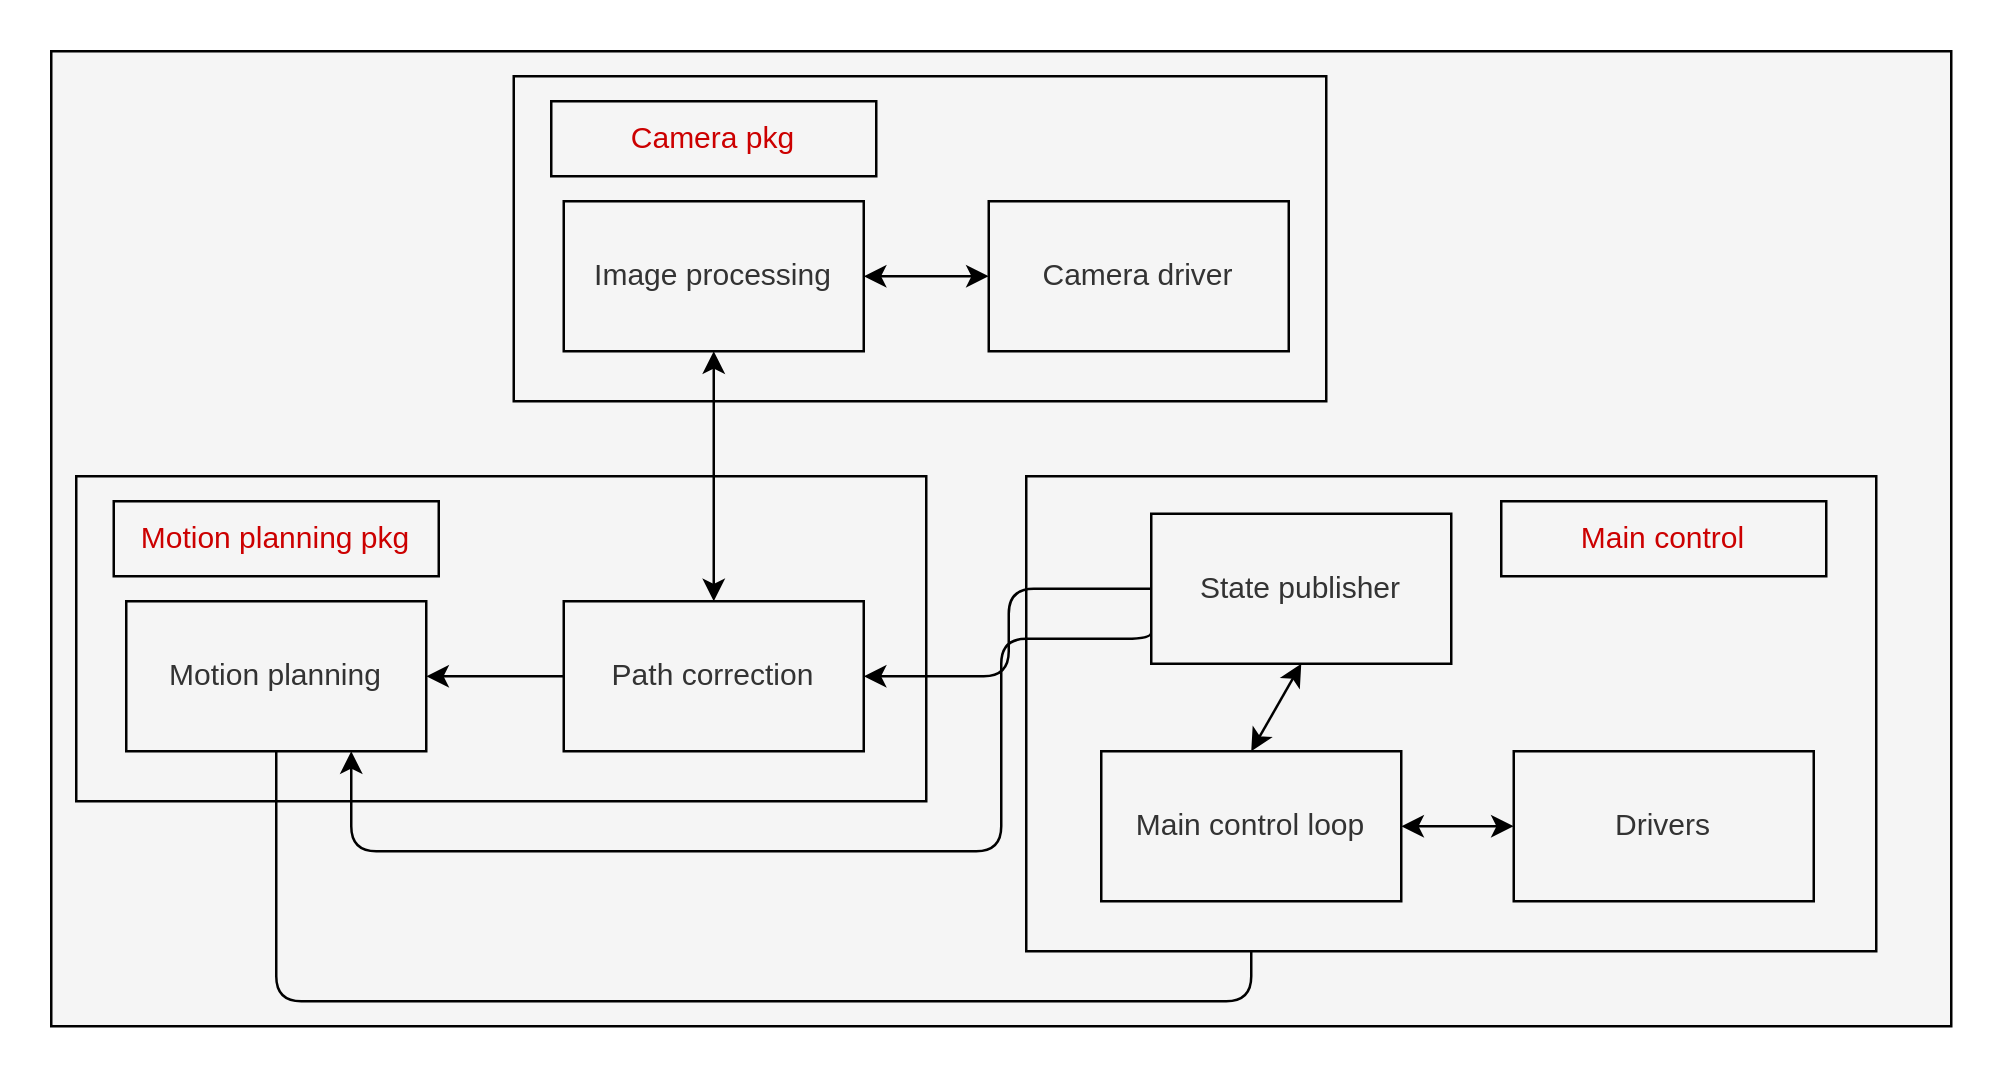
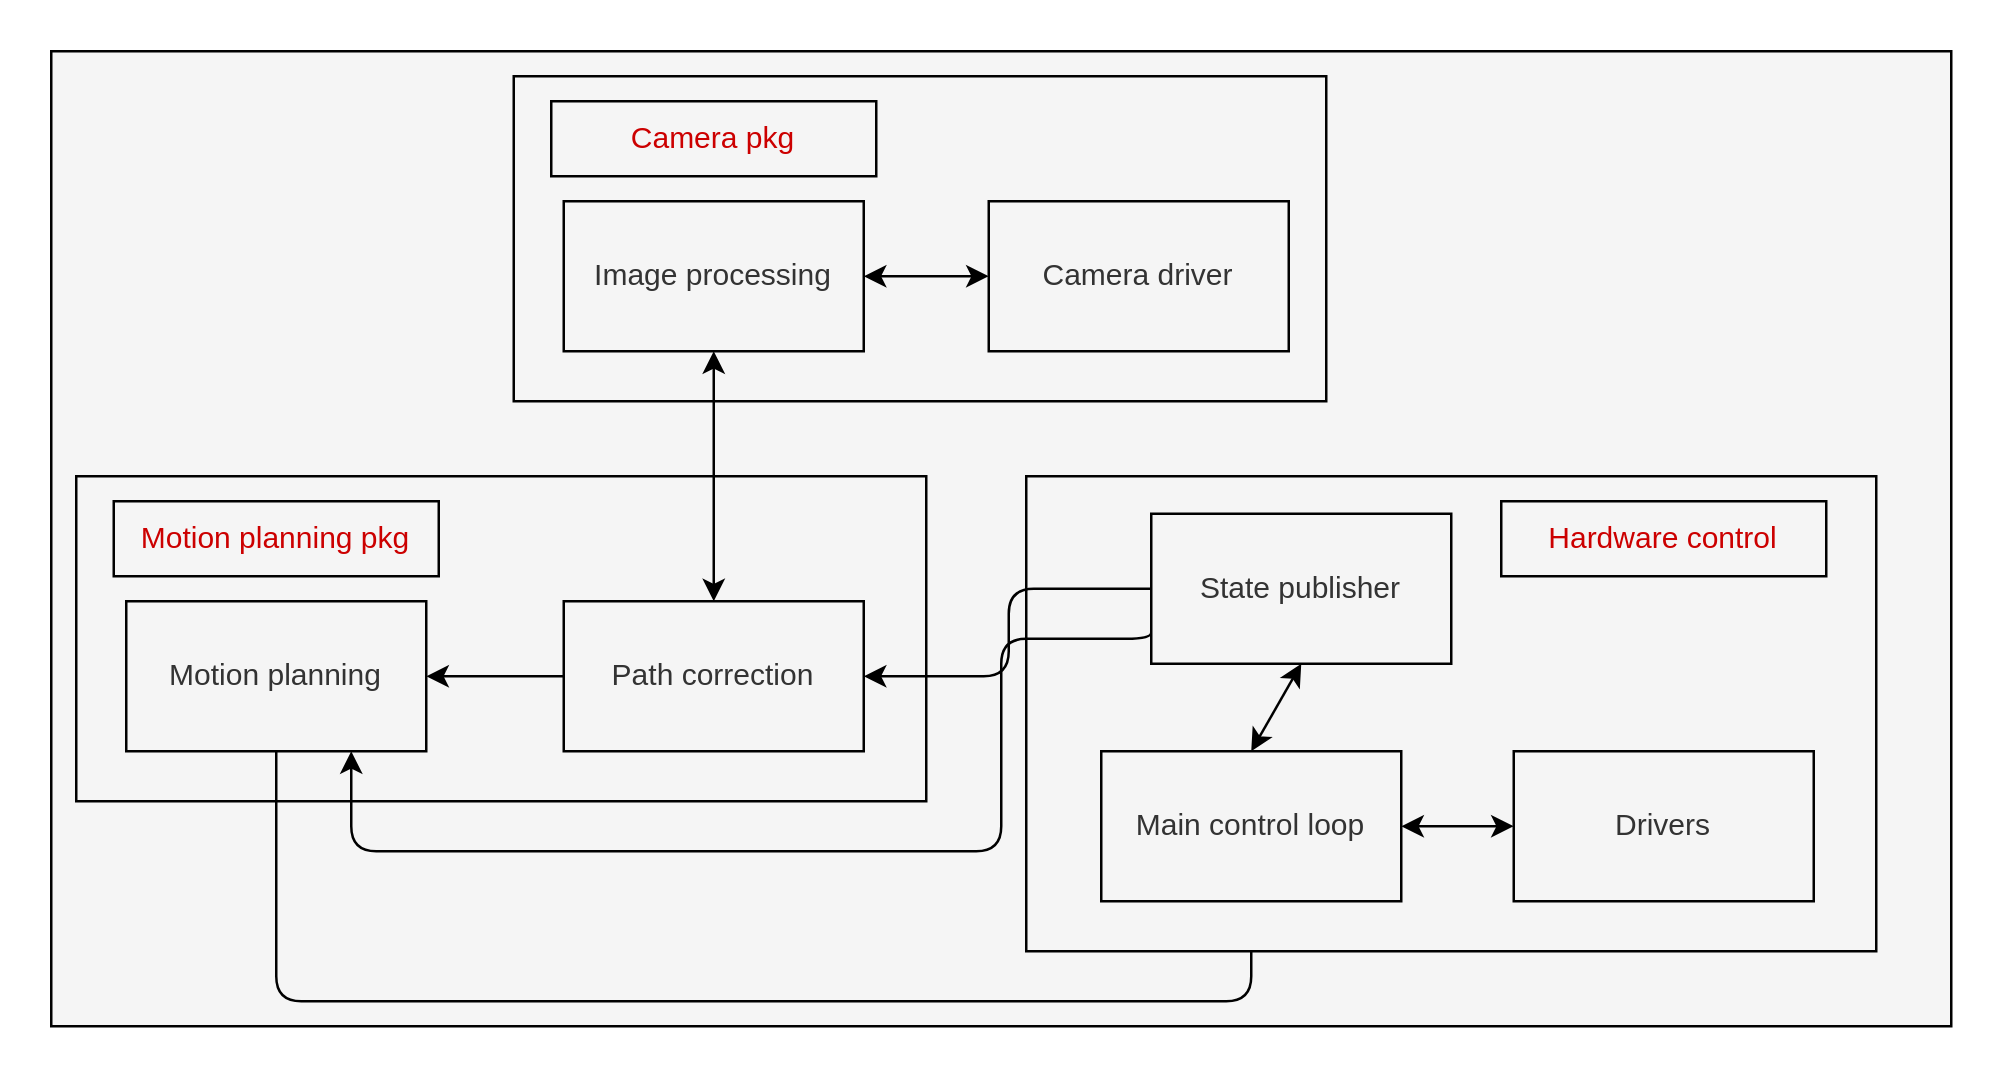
  <mxCell id="0" />
  <mxCell id="1" parent="0" />
  <mxCell id="2" value="" style="rounded=0;whiteSpace=wrap;html=1;shadow=0;sketch=0;comic=0;labelBackgroundColor=none;fillColor=#f5f5f5;fontColor=#333333;strokeColor=#000000;" parent="1" vertex="1"><mxGeometry x="20" y="20" width="760" height="390" as="geometry" /></mxCell>
  <mxCell id="3" value="" style="rounded=0;whiteSpace=wrap;html=1;shadow=0;sketch=0;comic=0;labelBackgroundColor=none;fillColor=#f5f5f5;fontColor=#333333;strokeColor=#000000;" parent="1" vertex="1"><mxGeometry x="205" y="30" width="325" height="130" as="geometry" /></mxCell>
  <mxCell id="4" value="Camera driver" style="rounded=0;whiteSpace=wrap;html=1;shadow=0;sketch=0;comic=0;labelBackgroundColor=none;fillColor=#f5f5f5;fontColor=#333333;strokeColor=#000000;" parent="1" vertex="1"><mxGeometry x="395" y="80" width="120" height="60" as="geometry" /></mxCell>
  <mxCell id="5" value="Image processing" style="rounded=0;whiteSpace=wrap;html=1;shadow=0;sketch=0;comic=0;labelBackgroundColor=none;fillColor=#f5f5f5;fontColor=#333333;strokeColor=#000000;" parent="1" vertex="1"><mxGeometry x="225" y="80" width="120" height="60" as="geometry" /></mxCell>
  <mxCell id="6" style="edgeStyle=none;html=1;fontColor=default;shadow=0;sketch=0;comic=0;labelBackgroundColor=none;fillColor=#f5f5f5;strokeColor=#000000;" parent="1" source="7" edge="1"><mxGeometry relative="1" as="geometry"><mxPoint x="200" y="320" as="targetPoint" /></mxGeometry></mxCell>
  <mxCell id="7" value="" style="rounded=0;whiteSpace=wrap;html=1;shadow=0;sketch=0;comic=0;labelBackgroundColor=none;fillColor=#f5f5f5;fontColor=#333333;strokeColor=#000000;" parent="1" vertex="1"><mxGeometry x="30" y="190" width="340" height="130" as="geometry" /></mxCell>
  <mxCell id="8" value="Path correction" style="rounded=0;whiteSpace=wrap;html=1;shadow=0;sketch=0;comic=0;labelBackgroundColor=none;fillColor=#f5f5f5;fontColor=#333333;strokeColor=#000000;" parent="1" vertex="1"><mxGeometry x="225" y="240" width="120" height="60" as="geometry" /></mxCell>
  <mxCell id="9" style="edgeStyle=orthogonalEdgeStyle;html=1;exitX=0.5;exitY=1;exitDx=0;exitDy=0;entryX=0.5;entryY=1;entryDx=0;entryDy=0;strokeColor=#000000;" parent="1" source="10" target="12" edge="1"><mxGeometry relative="1" as="geometry"><Array as="points"><mxPoint x="110" y="400" /><mxPoint x="500" y="400" /></Array></mxGeometry></mxCell>
  <mxCell id="10" value="Motion planning" style="rounded=0;whiteSpace=wrap;html=1;shadow=0;sketch=0;comic=0;labelBackgroundColor=none;fillColor=#f5f5f5;fontColor=#333333;strokeColor=#000000;" parent="1" vertex="1"><mxGeometry x="50" y="240" width="120" height="60" as="geometry" /></mxCell>
  <mxCell id="11" value="" style="rounded=0;whiteSpace=wrap;html=1;shadow=0;sketch=0;comic=0;labelBackgroundColor=none;fillColor=#f5f5f5;fontColor=#333333;strokeColor=#000000;" parent="1" vertex="1"><mxGeometry x="410" y="190" width="340" height="190" as="geometry" /></mxCell>
  <mxCell id="12" value="Main control loop" style="rounded=0;whiteSpace=wrap;html=1;shadow=0;sketch=0;comic=0;labelBackgroundColor=none;fillColor=#f5f5f5;fontColor=#333333;strokeColor=#000000;" parent="1" vertex="1"><mxGeometry x="440" y="300" width="120" height="60" as="geometry" /></mxCell>
  <mxCell id="13" style="edgeStyle=elbowEdgeStyle;comic=0;sketch=0;html=1;shadow=0;labelBackgroundColor=none;fontColor=default;fillColor=#f5f5f5;strokeColor=#000000;" parent="1" source="15" target="8" edge="1"><mxGeometry relative="1" as="geometry" /></mxCell>
  <mxCell id="14" style="edgeStyle=orthogonalEdgeStyle;html=1;exitX=0;exitY=0.75;exitDx=0;exitDy=0;entryX=0.75;entryY=1;entryDx=0;entryDy=0;strokeColor=#000000;" parent="1" source="15" target="10" edge="1"><mxGeometry relative="1" as="geometry"><Array as="points"><mxPoint x="400" y="255" /><mxPoint x="400" y="340" /><mxPoint x="140" y="340" /></Array></mxGeometry></mxCell>
  <mxCell id="15" value="State publisher" style="rounded=0;whiteSpace=wrap;html=1;shadow=0;sketch=0;comic=0;labelBackgroundColor=none;fillColor=#f5f5f5;fontColor=#333333;strokeColor=#000000;" parent="1" vertex="1"><mxGeometry x="460" y="205" width="120" height="60" as="geometry" /></mxCell>
  <mxCell id="16" value="&lt;font color=&quot;#cc0000&quot;&gt;Motion planning pkg&lt;/font&gt;" style="text;html=1;align=center;verticalAlign=middle;whiteSpace=wrap;rounded=0;shadow=0;sketch=0;comic=0;labelBackgroundColor=none;fillColor=#f5f5f5;fontColor=#333333;strokeColor=#000000;" parent="1" vertex="1"><mxGeometry x="45" y="200" width="130" height="30" as="geometry" /></mxCell>
- <mxCell id="17" value="&lt;font color=&quot;#cc0000&quot;&gt;Main control&lt;/font&gt;" style="text;html=1;align=center;verticalAlign=middle;whiteSpace=wrap;rounded=0;shadow=0;sketch=0;comic=0;labelBackgroundColor=none;fillColor=#f5f5f5;fontColor=#333333;strokeColor=#000000;" parent="1" vertex="1"><mxGeometry x="600" y="200" width="130" height="30" as="geometry" /></mxCell>
+ <mxCell id="17" value="&lt;font color=&quot;#cc0000&quot;&gt;Hardware control&lt;/font&gt;" style="text;html=1;align=center;verticalAlign=middle;whiteSpace=wrap;rounded=0;shadow=0;sketch=0;comic=0;labelBackgroundColor=none;fillColor=#f5f5f5;fontColor=#333333;strokeColor=#000000;" parent="1" vertex="1"><mxGeometry x="600" y="200" width="130" height="30" as="geometry" /></mxCell>
  <mxCell id="18" value="&lt;font color=&quot;#cc0000&quot;&gt;Camera pkg&lt;/font&gt;" style="text;html=1;align=center;verticalAlign=middle;whiteSpace=wrap;rounded=0;shadow=0;sketch=0;comic=0;labelBackgroundColor=none;fillColor=#f5f5f5;fontColor=#333333;strokeColor=#000000;" parent="1" vertex="1"><mxGeometry x="220" y="40" width="130" height="30" as="geometry" /></mxCell>
  <mxCell id="19" value="Drivers" style="rounded=0;whiteSpace=wrap;html=1;shadow=0;sketch=0;comic=0;labelBackgroundColor=none;fillColor=#f5f5f5;fontColor=#333333;strokeColor=#000000;" parent="1" vertex="1"><mxGeometry x="605" y="300" width="120" height="60" as="geometry" /></mxCell>
  <mxCell id="20" value="" style="endArrow=classic;html=1;fontColor=default;exitX=0;exitY=0.5;exitDx=0;exitDy=0;entryX=1;entryY=0.5;entryDx=0;entryDy=0;shadow=0;sketch=0;comic=0;labelBackgroundColor=none;fillColor=#f5f5f5;strokeColor=#000000;" parent="1" source="8" target="10" edge="1"><mxGeometry width="50" height="50" relative="1" as="geometry"><mxPoint x="400" y="460" as="sourcePoint" /><mxPoint x="450" y="410" as="targetPoint" /></mxGeometry></mxCell>
  <mxCell id="21" value="" style="endArrow=classic;startArrow=classic;html=1;fontColor=default;exitX=0;exitY=0.5;exitDx=0;exitDy=0;entryX=1;entryY=0.5;entryDx=0;entryDy=0;shadow=0;sketch=0;comic=0;labelBackgroundColor=none;fillColor=#f5f5f5;strokeColor=#000000;" parent="1" source="19" target="12" edge="1"><mxGeometry width="50" height="50" relative="1" as="geometry"><mxPoint x="400" y="460" as="sourcePoint" /><mxPoint x="450" y="410" as="targetPoint" /></mxGeometry></mxCell>
  <mxCell id="22" value="" style="endArrow=classic;startArrow=classic;html=1;fontColor=default;exitX=0.5;exitY=0;exitDx=0;exitDy=0;entryX=0.5;entryY=1;entryDx=0;entryDy=0;shadow=0;sketch=0;comic=0;labelBackgroundColor=none;fillColor=#f5f5f5;strokeColor=#000000;" parent="1" source="12" target="15" edge="1"><mxGeometry width="50" height="50" relative="1" as="geometry"><mxPoint x="400" y="460" as="sourcePoint" /><mxPoint x="450" y="410" as="targetPoint" /></mxGeometry></mxCell>
  <mxCell id="23" value="" style="endArrow=classic;startArrow=classic;html=1;fontColor=default;exitX=1;exitY=0.5;exitDx=0;exitDy=0;entryX=0;entryY=0.5;entryDx=0;entryDy=0;shadow=0;sketch=0;comic=0;labelBackgroundColor=none;fillColor=#f5f5f5;strokeColor=#000000;" parent="1" source="5" target="4" edge="1"><mxGeometry width="50" height="50" relative="1" as="geometry"><mxPoint x="400" y="460" as="sourcePoint" /><mxPoint x="450" y="410" as="targetPoint" /></mxGeometry></mxCell>
  <mxCell id="24" value="" style="endArrow=classic;startArrow=classic;html=1;fontColor=default;exitX=0.5;exitY=1;exitDx=0;exitDy=0;entryX=0.5;entryY=0;entryDx=0;entryDy=0;shadow=0;sketch=0;comic=0;labelBackgroundColor=none;fillColor=#f5f5f5;strokeColor=#000000;" parent="1" source="5" target="8" edge="1"><mxGeometry width="50" height="50" relative="1" as="geometry"><mxPoint x="400" y="460" as="sourcePoint" /><mxPoint x="450" y="410" as="targetPoint" /></mxGeometry></mxCell>
